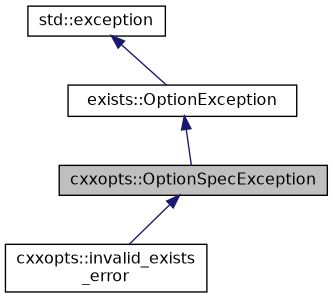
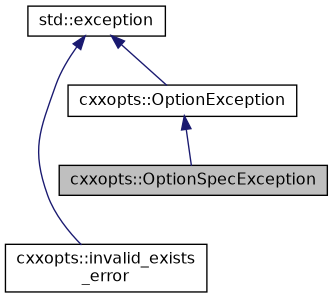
  digraph {
    fontname="DejaVu Sans"
    node [color=black fillcolor=white fontname="DejaVu Sans" fontsize=12 shape=record style=filled]
    edge [color=midnightblue dir=back fontname="DejaVu Sans" fontsize=12 labelfontname=Helvetica labelfontsize=12 style=solid]
    n1 [fillcolor=grey75 fontcolor=black height=0.2 label="cxxopts::OptionSpecException" width=0.4]
    n2 [height=0.2 label="cxxopts::invalid_exists\l_error" width=0.4]
-   n3 [height=0.2 label="exists::OptionException" width=0.4]
+   n3 [height=0.2 label="cxxopts::OptionException" width=0.4]
    n4 [height=0.2 label="std::exception" width=0.4]
-   n1 -> n2
+   n4 -> n2
    n3 -> n1
    n4 -> n3
  }
